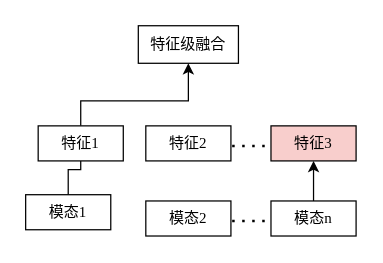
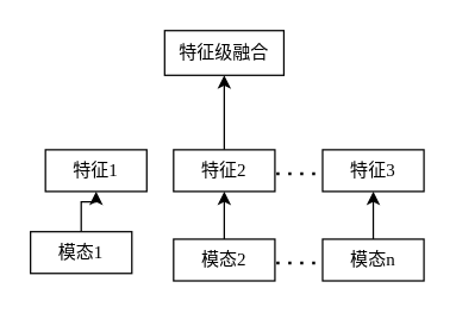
  <mxCell id="0" />
  <mxCell id="1" parent="0" />
  <mxCell id="2" value="特征级融合" style="rounded=0;whiteSpace=wrap;html=1;fontFamily=宋体;fontSource=https%3A%2F%2Ffonts.googleapis.com%2Fcss%3Ffamily%3D%25E5%25AE%258B%25E4%25BD%2593;" parent="1" vertex="1"><mxGeometry x="110" y="20" width="80" height="30" as="geometry" /></mxCell>
- <mxCell id="3" style="edgeStyle=orthogonalEdgeStyle;rounded=0;orthogonalLoop=1;jettySize=auto;html=1;entryX=0.5;entryY=1;entryDx=0;entryDy=0;" parent="1" source="4" target="2" edge="1"><mxGeometry relative="1" as="geometry"><Array as="points"><mxPoint x="64" y="80" /><mxPoint x="150" y="80" /></Array></mxGeometry></mxCell>
  <mxCell id="4" value="特征&lt;font face=&quot;Times New Roman&quot;&gt;1&lt;/font&gt;" style="rounded=0;whiteSpace=wrap;html=1;fontFamily=宋体;fontSource=https%3A%2F%2Ffonts.googleapis.com%2Fcss%3Ffamily%3D%25E5%25AE%258B%25E4%25BD%2593;" parent="1" vertex="1"><mxGeometry x="30" y="100" width="68" height="28" as="geometry" /></mxCell>
+ <mxCell id="5" style="edgeStyle=orthogonalEdgeStyle;rounded=0;orthogonalLoop=1;jettySize=auto;html=1;entryX=0.5;entryY=1;entryDx=0;entryDy=0;" parent="1" source="6" target="2" edge="1"><mxGeometry relative="1" as="geometry" /></mxCell>
  <mxCell id="6" value="特征&lt;font face=&quot;Times New Roman&quot;&gt;2&lt;/font&gt;" style="rounded=0;whiteSpace=wrap;html=1;fontFamily=宋体;fontSource=https%3A%2F%2Ffonts.googleapis.com%2Fcss%3Ffamily%3D%25E5%25AE%258B%25E4%25BD%2593;" parent="1" vertex="1"><mxGeometry x="116" y="100" width="68" height="28" as="geometry" /></mxCell>
- <mxCell id="7" style="edgeStyle=orthogonalEdgeStyle;rounded=0;orthogonalLoop=1;jettySize=auto;html=1;entryX=0.5;entryY=1;entryDx=0;entryDy=0;endArrow=none;" parent="1" source="9" target="4" edge="1"><mxGeometry relative="1" as="geometry" /></mxCell>
+ <mxCell id="7" style="edgeStyle=orthogonalEdgeStyle;rounded=0;orthogonalLoop=1;jettySize=auto;html=1;entryX=0.5;entryY=1;entryDx=0;entryDy=0;" parent="1" source="9" target="4" edge="1"><mxGeometry relative="1" as="geometry" /></mxCell>
  <mxCell id="8" value="" style="endArrow=none;dashed=1;html=1;dashPattern=1 3;strokeWidth=2;rounded=0;strokeColor=default;align=center;verticalAlign=middle;fontFamily=宋体;fontSize=11;fontColor=default;labelBackgroundColor=default;entryX=0;entryY=0.5;entryDx=0;entryDy=0;exitX=1;exitY=0.5;exitDx=0;exitDy=0;fontSource=https%3A%2F%2Ffonts.googleapis.com%2Fcss%3Ffamily%3D%25E5%25AE%258B%25E4%25BD%2593;" parent="1" edge="1"><mxGeometry width="50" height="50" relative="1" as="geometry"><mxPoint x="185" y="116" as="sourcePoint" /><mxPoint x="227" y="116" as="targetPoint" /></mxGeometry></mxCell>
  <mxCell id="9" value="模态&lt;font face=&quot;Times New Roman&quot;&gt;1&lt;/font&gt;" style="rounded=0;whiteSpace=wrap;html=1;fontFamily=宋体;fontSource=https%3A%2F%2Ffonts.googleapis.com%2Fcss%3Ffamily%3D%25E5%25AE%258B%25E4%25BD%2593;" parent="1" vertex="1"><mxGeometry x="20" y="155" width="68" height="28" as="geometry" /></mxCell>
+ <mxCell id="10" style="edgeStyle=orthogonalEdgeStyle;rounded=0;orthogonalLoop=1;jettySize=auto;html=1;entryX=0.5;entryY=1;entryDx=0;entryDy=0;" parent="1" source="11" target="6" edge="1"><mxGeometry relative="1" as="geometry" /></mxCell>
  <mxCell id="11" value="模态&lt;font face=&quot;Times New Roman&quot;&gt;2&lt;/font&gt;" style="rounded=0;whiteSpace=wrap;html=1;fontFamily=宋体;fontSource=https%3A%2F%2Ffonts.googleapis.com%2Fcss%3Ffamily%3D%25E5%25AE%258B%25E4%25BD%2593;" parent="1" vertex="1"><mxGeometry x="116" y="160" width="68" height="28" as="geometry" /></mxCell>
  <mxCell id="12" style="edgeStyle=orthogonalEdgeStyle;rounded=0;orthogonalLoop=1;jettySize=auto;html=1;entryX=0.5;entryY=1;entryDx=0;entryDy=0;" parent="1" source="15" target="14" edge="1"><mxGeometry relative="1" as="geometry" /></mxCell>
  <mxCell id="13" value="" style="endArrow=none;dashed=1;html=1;dashPattern=1 3;strokeWidth=2;rounded=0;strokeColor=default;align=center;verticalAlign=middle;fontFamily=宋体;fontSize=11;fontColor=default;labelBackgroundColor=default;entryX=0;entryY=0.5;entryDx=0;entryDy=0;exitX=1;exitY=0.5;exitDx=0;exitDy=0;fontSource=https%3A%2F%2Ffonts.googleapis.com%2Fcss%3Ffamily%3D%25E5%25AE%258B%25E4%25BD%2593;" parent="1" edge="1"><mxGeometry width="50" height="50" relative="1" as="geometry"><mxPoint x="185" y="176" as="sourcePoint" /><mxPoint x="227" y="176" as="targetPoint" /></mxGeometry></mxCell>
- <mxCell id="14" value="特征&lt;font face=&quot;Times New Roman&quot;&gt;3&lt;/font&gt;" style="rounded=0;whiteSpace=wrap;html=1;fontFamily=宋体;fontSource=https%3A%2F%2Ffonts.googleapis.com%2Fcss%3Ffamily%3D%25E5%25AE%258B%25E4%25BD%2593;fillColor=#f8cecc;" parent="1" vertex="1"><mxGeometry x="216" y="100" width="68" height="28" as="geometry" /></mxCell>
+ <mxCell id="14" value="特征&lt;font face=&quot;Times New Roman&quot;&gt;3&lt;/font&gt;" style="rounded=0;whiteSpace=wrap;html=1;fontFamily=宋体;fontSource=https%3A%2F%2Ffonts.googleapis.com%2Fcss%3Ffamily%3D%25E5%25AE%258B%25E4%25BD%2593;" parent="1" vertex="1"><mxGeometry x="216" y="100" width="68" height="28" as="geometry" /></mxCell>
  <mxCell id="15" value="模态&lt;font face=&quot;Times New Roman&quot;&gt;n&lt;/font&gt;" style="rounded=0;whiteSpace=wrap;html=1;fontFamily=宋体;fontSource=https%3A%2F%2Ffonts.googleapis.com%2Fcss%3Ffamily%3D%25E5%25AE%258B%25E4%25BD%2593;" parent="1" vertex="1"><mxGeometry x="216" y="160" width="68" height="28" as="geometry" /></mxCell>
